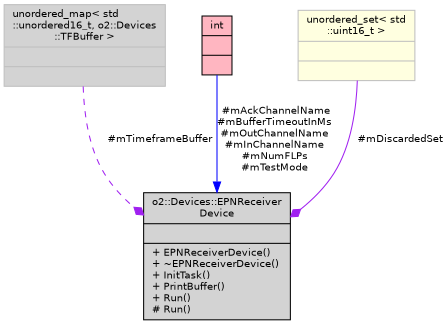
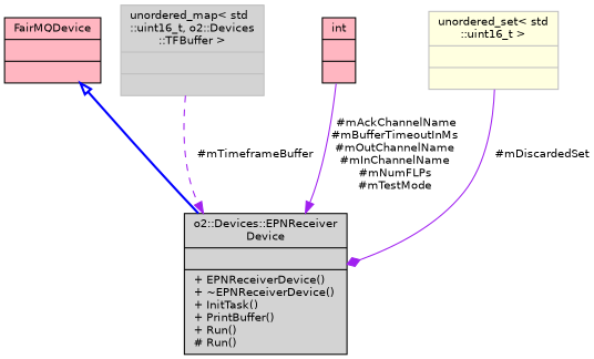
  digraph {
    node [color=black fillcolor=lightgrey fontname=Helvetica fontsize=10 shape=record style=filled]
    edge [color=blue fontname=Helvetica fontsize=10 labelfontname=Helvetica labelfontsize=10 style=solid arrowhead=diamond]
    n1 [fontcolor=black height=0.2 label="{o2::Devices::EPNReceiver\lDevice\n||+ EPNReceiverDevice()\l+ ~EPNReceiverDevice()\l+ InitTask()\l+ PrintBuffer()\l+ Run()\l# Run()\l}" width=0.4]
-   n3 [color=grey75 height=0.2 label="{unordered_map\< std\l::unordered16_t, o2::Devices\l::TFBuffer \>\n||}" width=0.4]
+   n2 [fillcolor=lightpink height=0.2 label="{FairMQDevice\n||}" width=0.4]
+   n3 [color=grey75 height=0.2 label="{unordered_map\< std\l::uint16_t, o2::Devices\l::TFBuffer \>\n||}" width=0.4]
    n4 [fillcolor=lightpink height=0.2 label="{int\n||}" width=0.4]
    n5 [color=grey75 fillcolor=lightyellow height=0.2 label="{unordered_set\< std\l::uint16_t \>\n||}" width=0.4]
-   n3 -> n1 [color=purple label=" #mTimeframeBuffer" style=dashed]
-   n4 -> n1 [arrowhead=normal label=" #mAckChannelName\n#mBufferTimeoutInMs\n#mOutChannelName\n#mInChannelName\n#mNumFLPs\n#mTestMode"]
+   n2 -> n1 [arrowtail=onormal dir=back style=bold arrowhead=""]
+   n3 -> n1 [arrowhead=normal color=purple label=" #mTimeframeBuffer" style=dashed]
+   n4 -> n1 [arrowhead=normal color=purple label=" #mAckChannelName\n#mBufferTimeoutInMs\n#mOutChannelName\n#mInChannelName\n#mNumFLPs\n#mTestMode"]
    n5 -> n1 [color=purple label=" #mDiscardedSet"]
  }
